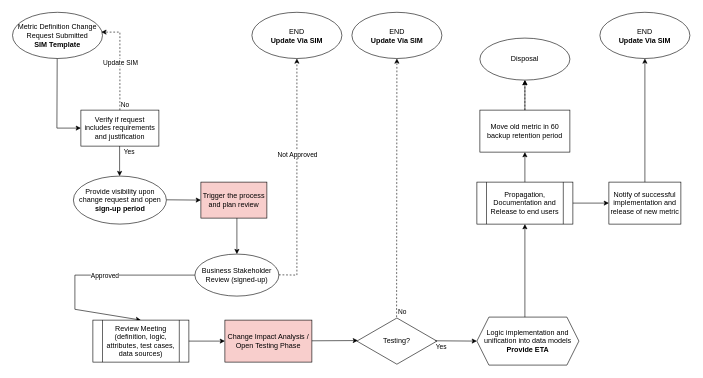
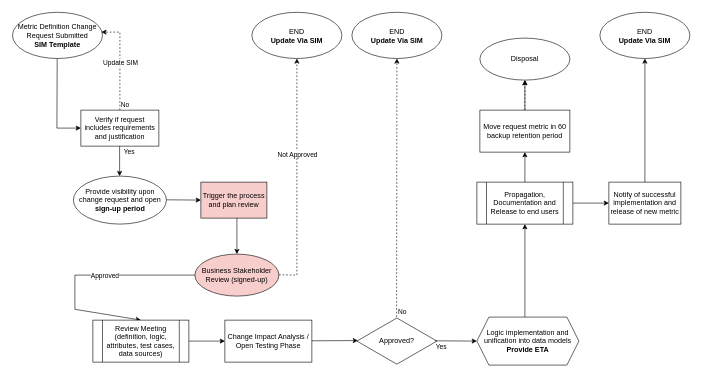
  <mxCell id="0" />
  <mxCell id="1" parent="0" />
  <mxCell id="2" value="Metric Definition Change Request Submitted&lt;br&gt;&lt;b&gt;SIM Template&lt;/b&gt;" style="ellipse;whiteSpace=wrap;html=1;" vertex="1" parent="1"><mxGeometry x="20" y="20" width="150" height="77" as="geometry" /></mxCell>
  <mxCell id="3" value="" style="endArrow=classic;html=1;rounded=0;" edge="1" parent="1"><mxGeometry width="50" height="50" relative="1" as="geometry"><mxPoint x="94.5" y="97" as="sourcePoint" /><mxPoint x="134" y="213" as="targetPoint" /><Array as="points"><mxPoint x="94" y="213" /></Array></mxGeometry></mxCell>
  <mxCell id="4" value="Verify if request includes requirements and justification" style="rounded=0;whiteSpace=wrap;html=1;" vertex="1" parent="1"><mxGeometry x="134" y="183" width="130" height="60" as="geometry" /></mxCell>
  <mxCell id="5" value="" style="endArrow=classic;html=1;rounded=0;exitX=0.5;exitY=0;exitDx=0;exitDy=0;entryX=0.987;entryY=0.429;entryDx=0;entryDy=0;entryPerimeter=0;dashed=1;" edge="1" parent="1" source="4" target="2"><mxGeometry relative="1" as="geometry"><mxPoint x="204" y="163" as="sourcePoint" /><mxPoint x="199" y="53" as="targetPoint" /><Array as="points"><mxPoint x="199" y="53" /></Array></mxGeometry></mxCell>
  <mxCell id="6" value="Update SIM" style="edgeLabel;resizable=0;html=1;align=center;verticalAlign=middle;" connectable="0" vertex="1" parent="5"><mxGeometry relative="1" as="geometry" /></mxCell>
  <mxCell id="7" value="No" style="edgeLabel;resizable=0;html=1;align=left;verticalAlign=bottom;" connectable="0" vertex="1" parent="5"><mxGeometry x="-1" relative="1" as="geometry" /></mxCell>
  <mxCell id="8" value="" style="endArrow=classic;html=1;rounded=0;" edge="1" parent="1"><mxGeometry width="50" height="50" relative="1" as="geometry"><mxPoint x="198.5" y="243" as="sourcePoint" /><mxPoint x="198.5" y="293" as="targetPoint" /></mxGeometry></mxCell>
  <mxCell id="9" value="&lt;span style=&quot;color: rgb(0, 0, 0); font-family: Helvetica; font-size: 11px; font-style: normal; font-variant-ligatures: normal; font-variant-caps: normal; font-weight: 400; letter-spacing: normal; orphans: 2; text-align: left; text-indent: 0px; text-transform: none; widows: 2; word-spacing: 0px; -webkit-text-stroke-width: 0px; background-color: rgb(255, 255, 255); text-decoration-thickness: initial; text-decoration-style: initial; text-decoration-color: initial; float: none; display: inline !important;&quot;&gt;Yes&lt;/span&gt;" style="text;whiteSpace=wrap;html=1;" vertex="1" parent="1"><mxGeometry x="204" y="239" width="30" height="20" as="geometry" /></mxCell>
  <mxCell id="10" value="" style="endArrow=classic;html=1;rounded=0;entryX=0;entryY=0.5;entryDx=0;entryDy=0;" edge="1" parent="1" target="12"><mxGeometry width="50" height="50" relative="1" as="geometry"><mxPoint x="276.5" y="332.5" as="sourcePoint" /><mxPoint x="336.5" y="332.5" as="targetPoint" /></mxGeometry></mxCell>
  <mxCell id="11" value="Provide visibility upon change request and open &lt;b&gt;sign-up period&lt;/b&gt;" style="ellipse;whiteSpace=wrap;html=1;" vertex="1" parent="1"><mxGeometry x="121.5" y="293" width="155" height="80" as="geometry" /></mxCell>
  <mxCell id="12" value="Trigger the process and plan review" style="rounded=0;whiteSpace=wrap;html=1;fillColor=#f8cecc;" vertex="1" parent="1"><mxGeometry x="334" y="303" width="110" height="60" as="geometry" /></mxCell>
  <mxCell id="13" value="" style="endArrow=classic;html=1;rounded=0;" edge="1" parent="1"><mxGeometry width="50" height="50" relative="1" as="geometry"><mxPoint x="394" y="363" as="sourcePoint" /><mxPoint x="394" y="423" as="targetPoint" /></mxGeometry></mxCell>
- <mxCell id="14" value="Business Stakeholder Review (signed-up)" style="ellipse;whiteSpace=wrap;html=1;" vertex="1" parent="1"><mxGeometry x="324" y="423" width="140" height="70" as="geometry" /></mxCell>
+ <mxCell id="14" value="Business Stakeholder Review (signed-up)" style="ellipse;whiteSpace=wrap;html=1;fillColor=#f8cecc;" vertex="1" parent="1"><mxGeometry x="324" y="423" width="140" height="70" as="geometry" /></mxCell>
  <mxCell id="15" value="" style="endArrow=classic;html=1;rounded=0;entryX=0.5;entryY=1;entryDx=0;entryDy=0;dashed=1;" edge="1" parent="1" target="17"><mxGeometry relative="1" as="geometry"><mxPoint x="464" y="457.5" as="sourcePoint" /><mxPoint x="494" y="103" as="targetPoint" /><Array as="points"><mxPoint x="494" y="458" /></Array></mxGeometry></mxCell>
  <mxCell id="16" value="Not Approved" style="edgeLabel;resizable=0;html=1;align=center;verticalAlign=middle;" connectable="0" vertex="1" parent="15"><mxGeometry relative="1" as="geometry"><mxPoint y="-36" as="offset" /></mxGeometry></mxCell>
  <mxCell id="17" value="END&lt;br&gt;&lt;b&gt;Update Via SIM&lt;/b&gt;" style="ellipse;whiteSpace=wrap;html=1;" vertex="1" parent="1"><mxGeometry x="419" y="20" width="150" height="77" as="geometry" /></mxCell>
  <mxCell id="18" value="" style="endArrow=classic;html=1;rounded=0;exitX=0;exitY=0.5;exitDx=0;exitDy=0;entryX=0.5;entryY=0;entryDx=0;entryDy=0;" edge="1" parent="1" source="14" target="20"><mxGeometry relative="1" as="geometry"><mxPoint x="304" y="459.5" as="sourcePoint" /><mxPoint x="304" y="543" as="targetPoint" /><Array as="points"><mxPoint x="124" y="458" /><mxPoint x="124" y="515" /></Array></mxGeometry></mxCell>
  <mxCell id="19" value="Approved" style="edgeLabel;resizable=0;html=1;align=center;verticalAlign=middle;" connectable="0" vertex="1" parent="18"><mxGeometry relative="1" as="geometry"><mxPoint x="33" as="offset" /></mxGeometry></mxCell>
  <mxCell id="20" value="Review Meeting (definition, logic, attributes, test cases, data sources)" style="shape=process;whiteSpace=wrap;html=1;backgroundOutline=1;" vertex="1" parent="1"><mxGeometry x="154" y="533" width="160" height="70" as="geometry" /></mxCell>
- <mxCell id="21" value="Change Impact Analysis /&lt;br&gt;Open Testing Phase" style="rounded=0;whiteSpace=wrap;html=1;fillColor=#f8cecc;" vertex="1" parent="1"><mxGeometry x="374" y="533" width="145" height="70" as="geometry" /></mxCell>
+ <mxCell id="21" value="Change Impact Analysis /&lt;br&gt;Open Testing Phase" style="rounded=0;whiteSpace=wrap;html=1;" vertex="1" parent="1"><mxGeometry x="374" y="533" width="145" height="70" as="geometry" /></mxCell>
  <mxCell id="22" value="" style="endArrow=classic;html=1;rounded=0;entryX=0;entryY=0.5;entryDx=0;entryDy=0;exitX=1;exitY=0.5;exitDx=0;exitDy=0;" edge="1" parent="1" source="20" target="21"><mxGeometry width="50" height="50" relative="1" as="geometry"><mxPoint x="384" y="563" as="sourcePoint" /><mxPoint x="434" y="513" as="targetPoint" /></mxGeometry></mxCell>
  <mxCell id="23" value="" style="endArrow=classic;html=1;rounded=0;entryX=0.013;entryY=0.489;entryDx=0;entryDy=0;entryPerimeter=0;" edge="1" parent="1" target="24"><mxGeometry width="50" height="50" relative="1" as="geometry"><mxPoint x="519" y="567.5" as="sourcePoint" /><mxPoint x="584" y="567.5" as="targetPoint" /></mxGeometry></mxCell>
- <mxCell id="24" value="Testing?" style="html=1;whiteSpace=wrap;aspect=fixed;shape=isoRectangle;" vertex="1" parent="1"><mxGeometry x="594" y="528" width="133.33" height="80" as="geometry" /></mxCell>
+ <mxCell id="24" value="Approved?" style="html=1;whiteSpace=wrap;aspect=fixed;shape=isoRectangle;" vertex="1" parent="1"><mxGeometry x="594" y="528" width="133.33" height="80" as="geometry" /></mxCell>
  <mxCell id="25" value="" style="endArrow=classic;html=1;rounded=0;dashed=1;entryX=0.5;entryY=1;entryDx=0;entryDy=0;" edge="1" parent="1" target="26"><mxGeometry width="50" height="50" relative="1" as="geometry"><mxPoint x="660.16" y="528" as="sourcePoint" /><mxPoint x="660.16" y="103" as="targetPoint" /></mxGeometry></mxCell>
  <mxCell id="26" value="END&lt;br&gt;&lt;b&gt;Update Via SIM&lt;/b&gt;" style="ellipse;whiteSpace=wrap;html=1;" vertex="1" parent="1"><mxGeometry x="585.66" y="20" width="150" height="77" as="geometry" /></mxCell>
  <mxCell id="27" value="No" style="edgeLabel;resizable=0;html=1;align=left;verticalAlign=bottom;" connectable="0" vertex="1" parent="1"><mxGeometry x="660.67" y="528" as="geometry" /></mxCell>
  <mxCell id="28" value="&lt;span style=&quot;color: rgb(0, 0, 0); font-family: Helvetica; font-size: 11px; font-style: normal; font-variant-ligatures: normal; font-variant-caps: normal; font-weight: 400; letter-spacing: normal; orphans: 2; text-align: left; text-indent: 0px; text-transform: none; widows: 2; word-spacing: 0px; -webkit-text-stroke-width: 0px; background-color: rgb(255, 255, 255); text-decoration-thickness: initial; text-decoration-style: initial; text-decoration-color: initial; float: none; display: inline !important;&quot;&gt;Yes&lt;/span&gt;" style="text;whiteSpace=wrap;html=1;" vertex="1" parent="1"><mxGeometry x="724" y="563" width="30" height="20" as="geometry" /></mxCell>
  <mxCell id="29" value="" style="endArrow=classic;html=1;rounded=0;entryX=0;entryY=0.5;entryDx=0;entryDy=0;" edge="1" parent="1" target="30"><mxGeometry width="50" height="50" relative="1" as="geometry"><mxPoint x="724" y="567.5" as="sourcePoint" /><mxPoint x="794" y="568" as="targetPoint" /></mxGeometry></mxCell>
  <mxCell id="30" value="Logic implementation and unification into data models&lt;br&gt;&lt;b&gt;Provide ETA&lt;/b&gt;" style="shape=hexagon;perimeter=hexagonPerimeter2;whiteSpace=wrap;html=1;fixedSize=1;" vertex="1" parent="1"><mxGeometry x="794" y="528" width="170" height="80" as="geometry" /></mxCell>
  <mxCell id="31" value="Propagation, Documentation and Release to end users" style="shape=process;whiteSpace=wrap;html=1;backgroundOutline=1;" vertex="1" parent="1"><mxGeometry x="794" y="303" width="160" height="70" as="geometry" /></mxCell>
  <mxCell id="32" value="" style="endArrow=classic;html=1;rounded=0;entryX=0.5;entryY=1;entryDx=0;entryDy=0;" edge="1" parent="1" target="31"><mxGeometry width="50" height="50" relative="1" as="geometry"><mxPoint x="874" y="528" as="sourcePoint" /><mxPoint x="924" y="478" as="targetPoint" /></mxGeometry></mxCell>
  <mxCell id="33" value="" style="edgeStyle=orthogonalEdgeStyle;rounded=0;orthogonalLoop=1;jettySize=auto;html=1;dashed=1;" edge="1" parent="1" source="34" target="37"><mxGeometry relative="1" as="geometry" /></mxCell>
- <mxCell id="34" value="Move old metric in 60 backup retention period" style="rounded=0;whiteSpace=wrap;html=1;" vertex="1" parent="1"><mxGeometry x="799" y="183" width="150" height="70" as="geometry" /></mxCell>
+ <mxCell id="34" value="Move request metric in 60 backup retention period" style="rounded=0;whiteSpace=wrap;html=1;" vertex="1" parent="1"><mxGeometry x="799" y="183" width="150" height="70" as="geometry" /></mxCell>
  <mxCell id="35" value="" style="endArrow=classic;html=1;rounded=0;entryX=0.5;entryY=1;entryDx=0;entryDy=0;exitX=0.5;exitY=0;exitDx=0;exitDy=0;" edge="1" parent="1" source="31" target="34"><mxGeometry width="50" height="50" relative="1" as="geometry"><mxPoint x="874" y="293" as="sourcePoint" /><mxPoint x="924" y="243" as="targetPoint" /></mxGeometry></mxCell>
  <mxCell id="36" value="" style="endArrow=classic;html=1;rounded=0;entryX=0.5;entryY=1;entryDx=0;entryDy=0;" edge="1" parent="1" target="37"><mxGeometry width="50" height="50" relative="1" as="geometry"><mxPoint x="874" y="183" as="sourcePoint" /><mxPoint x="874" y="133" as="targetPoint" /></mxGeometry></mxCell>
  <mxCell id="37" value="Disposal" style="ellipse;whiteSpace=wrap;html=1;" vertex="1" parent="1"><mxGeometry x="799" y="63" width="150" height="70" as="geometry" /></mxCell>
  <mxCell id="38" value="" style="endArrow=classic;html=1;rounded=0;entryX=0;entryY=0.5;entryDx=0;entryDy=0;exitX=1;exitY=0.5;exitDx=0;exitDy=0;" edge="1" parent="1" source="31" target="39"><mxGeometry width="50" height="50" relative="1" as="geometry"><mxPoint x="954" y="343" as="sourcePoint" /><mxPoint x="1014" y="343" as="targetPoint" /></mxGeometry></mxCell>
  <mxCell id="39" value="Notify of successful implementation and release of new metric" style="rounded=0;whiteSpace=wrap;html=1;" vertex="1" parent="1"><mxGeometry x="1014" y="303" width="120" height="70" as="geometry" /></mxCell>
  <mxCell id="40" value="" style="endArrow=classic;html=1;rounded=0;entryX=0.5;entryY=1;entryDx=0;entryDy=0;" edge="1" parent="1" target="41"><mxGeometry width="50" height="50" relative="1" as="geometry"><mxPoint x="1074" y="303" as="sourcePoint" /><mxPoint x="1074" y="113" as="targetPoint" /></mxGeometry></mxCell>
  <mxCell id="41" value="END&lt;br&gt;&lt;b&gt;Update Via SIM&lt;/b&gt;" style="ellipse;whiteSpace=wrap;html=1;" vertex="1" parent="1"><mxGeometry x="999" y="20" width="150" height="77" as="geometry" /></mxCell>
